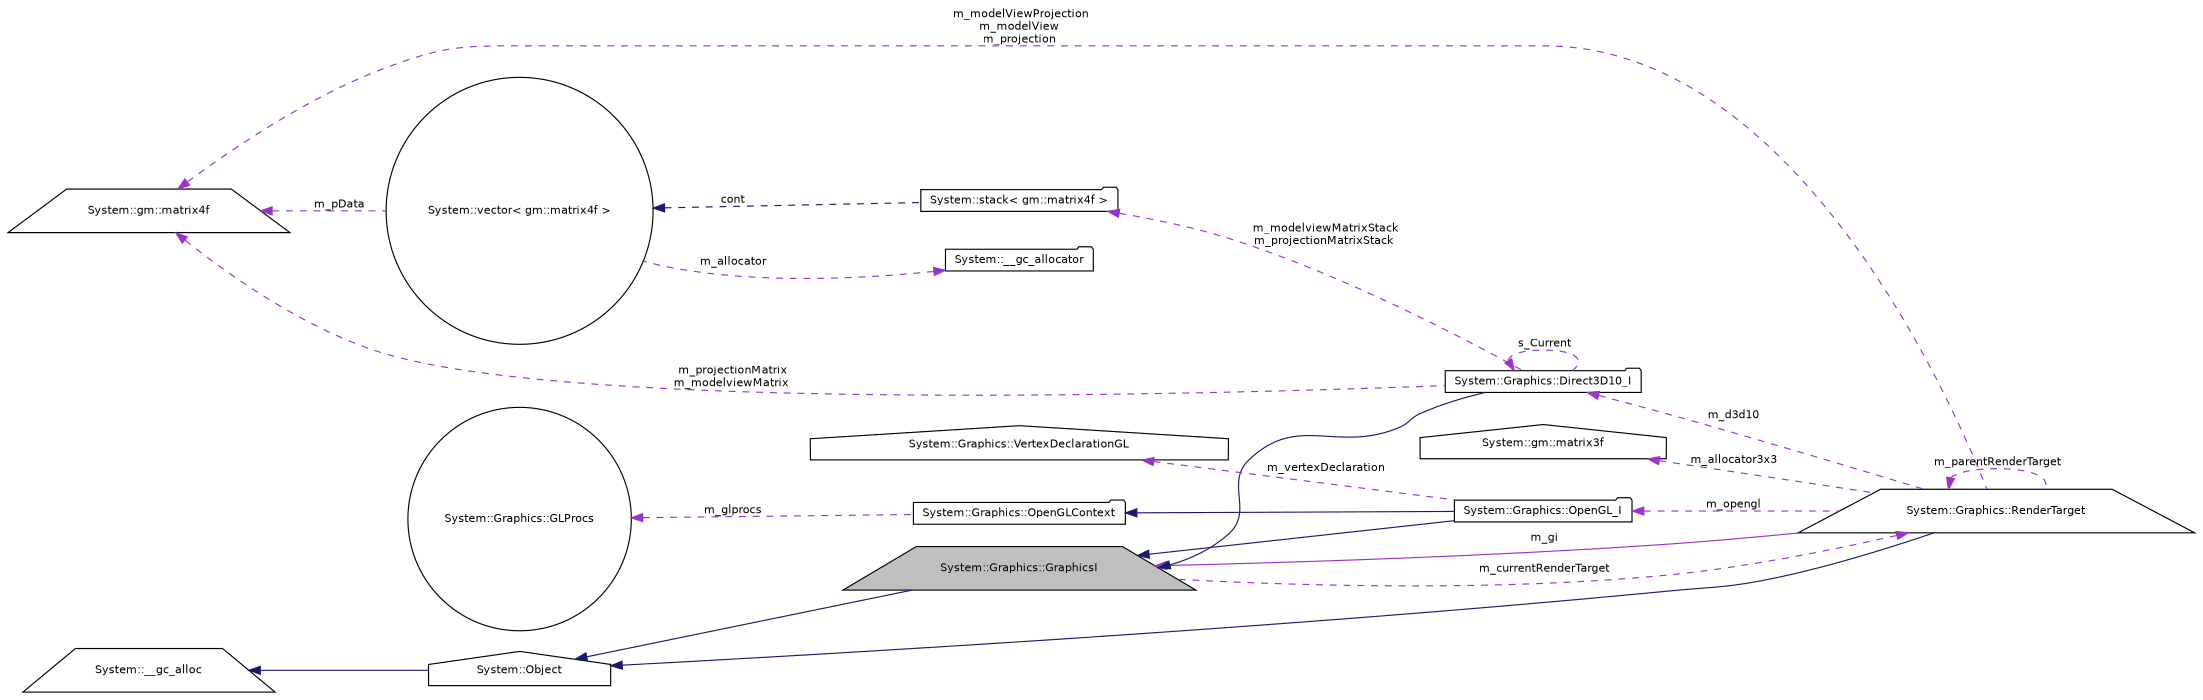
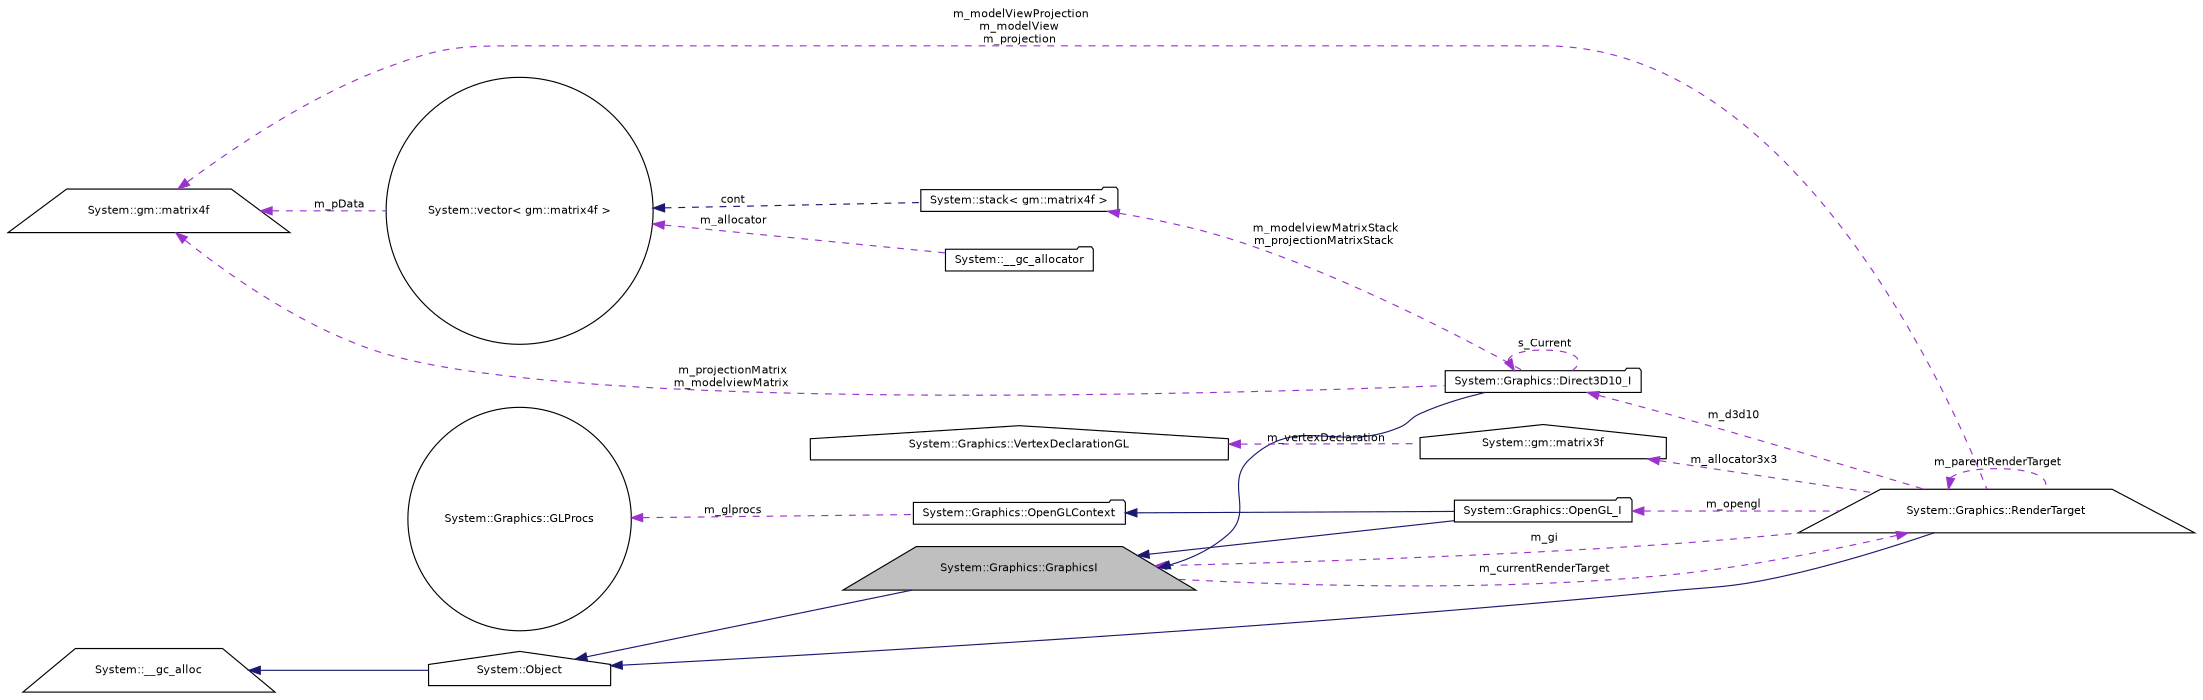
  digraph {
    rankdir=LR
    node [color=black fillcolor=white fontname=Helvetica fontsize=10 shape=folder style=filled]
    edge [color=darkorchid3 dir=back fontname=Helvetica fontsize=10 labelfontname=Helvetica labelfontsize=10 style=dashed]
    n1 [fillcolor=grey75 fontcolor=black height=0.2 label="System::Graphics::GraphicsI" shape=trapezium width=0.4]
    n2 [height=0.2 label="System::Graphics::RenderTarget" shape=trapezium width=0.4]
    n3 [height=0.2 label="System::Graphics::Direct3D10_I" width=0.4]
    n4 [height=0.2 label="System::Graphics::OpenGL_I" width=0.4]
    n5 [height=0.2 label="System::Object" shape=house width=0.4]
    n6 [height=0.2 label="System::__gc_alloc" shape=trapezium width=0.4]
    n7 [height=0.2 label="System::gm::matrix4f" shape=trapezium width=0.4]
    n8 [height=0.2 label="System::vector\< gm::matrix4f \>" shape=circle width=0.4]
    n9 [height=0.2 label="System::stack\< gm::matrix4f \>" width=0.4]
    n10 [height=0.2 label="System::gm::matrix3f" shape=house width=0.4]
    n11 [height=0.2 label="System::__gc_allocator" width=0.4]
    n12 [height=0.2 label="System::Graphics::OpenGLContext" width=0.4]
    n13 [height=0.2 label="System::Graphics::GLProcs" shape=circle width=0.4]
    n14 [height=0.2 label="System::Graphics::VertexDeclarationGL" shape=house width=0.4]
-   n1 -> n2 [label=" m_gi" style=solid]
+   n1 -> n2 [label=" m_gi"]
    n1 -> n3 [color=midnightblue style=solid]
    n1 -> n4 [color=midnightblue style=solid]
    n2 -> n1 [label=" m_currentRenderTarget"]
    n2 -> n2 [label=" m_parentRenderTarget"]
    n3 -> n2 [label=" m_d3d10"]
    n3 -> n3 [label=" s_Current"]
    n4 -> n2 [label=" m_opengl"]
    n5 -> n1 [color=midnightblue style=solid]
    n5 -> n2 [color=midnightblue style=solid]
    n6 -> n5 [color=midnightblue style=solid]
    n7 -> n2 [label=" m_modelViewProjection\nm_modelView\nm_projection"]
    n7 -> n3 [label=" m_projectionMatrix\nm_modelviewMatrix"]
    n7 -> n8 [label=" m_pData"]
    n8 -> n9 [color=midnightblue label=" cont"]
    n9 -> n3 [label=" m_modelviewMatrixStack\nm_projectionMatrixStack"]
    n10 -> n2 [label=" m_allocator3x3"]
-   n11 -> n8 [label=" m_allocator"]
+   n8 -> n11 [label=" m_allocator"]
    n12 -> n4 [color=midnightblue style=solid]
    n13 -> n12 [label=" m_glprocs"]
-   n14 -> n4 [label=" m_vertexDeclaration"]
+   n14 -> n10 [label=" m_vertexDeclaration"]
  }
